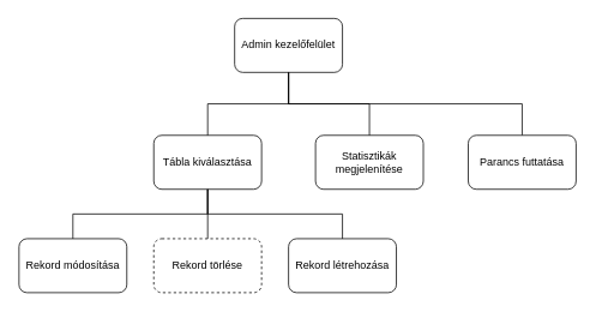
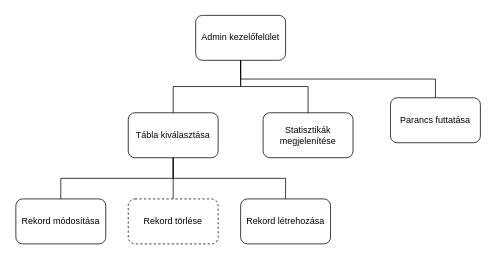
  <mxCell id="0" />
  <mxCell id="1" parent="0" />
  <mxCell id="2" style="edgeStyle=orthogonalEdgeStyle;rounded=0;orthogonalLoop=1;jettySize=auto;html=1;exitX=0.5;exitY=1;exitDx=0;exitDy=0;endArrow=none;endFill=0;" edge="1" parent="1" source="3" target="14"><mxGeometry relative="1" as="geometry" /></mxCell>
  <mxCell id="3" value="Admin kezelőfelület" style="rounded=1;whiteSpace=wrap;html=1;comic=0;strokeColor=default;" vertex="1" parent="1"><mxGeometry x="260" y="20" width="120" height="60" as="geometry" /></mxCell>
  <mxCell id="4" style="edgeStyle=orthogonalEdgeStyle;rounded=0;orthogonalLoop=1;jettySize=auto;html=1;exitX=0.5;exitY=1;exitDx=0;exitDy=0;endArrow=none;endFill=0;" edge="1" parent="1" source="5" target="9"><mxGeometry relative="1" as="geometry" /></mxCell>
  <mxCell id="5" value="Tábla kiválasztása" style="rounded=1;whiteSpace=wrap;html=1;comic=0;strokeColor=default;" vertex="1" parent="1"><mxGeometry x="170" y="150" width="120" height="60" as="geometry" /></mxCell>
  <mxCell id="6" value="Statisztikák megjelenítése" style="rounded=1;whiteSpace=wrap;html=1;comic=0;strokeColor=default;" vertex="1" parent="1"><mxGeometry x="350" y="150" width="120" height="60" as="geometry" /></mxCell>
  <mxCell id="7" value="" style="endArrow=none;html=1;rounded=0;entryX=0.5;entryY=1;entryDx=0;entryDy=0;exitX=0.5;exitY=0;exitDx=0;exitDy=0;edgeStyle=orthogonalEdgeStyle;" edge="1" parent="1" source="5" target="3"><mxGeometry width="50" height="50" relative="1" as="geometry"><mxPoint x="380" y="180" as="sourcePoint" /><mxPoint x="430" y="130" as="targetPoint" /></mxGeometry></mxCell>
  <mxCell id="8" value="" style="endArrow=none;html=1;rounded=0;entryX=0.5;entryY=1;entryDx=0;entryDy=0;exitX=0.5;exitY=0;exitDx=0;exitDy=0;edgeStyle=orthogonalEdgeStyle;" edge="1" parent="1" source="6" target="3"><mxGeometry width="50" height="50" relative="1" as="geometry"><mxPoint x="380" y="180" as="sourcePoint" /><mxPoint x="430" y="130" as="targetPoint" /></mxGeometry></mxCell>
  <mxCell id="9" value="Rekord módosítása" style="rounded=1;whiteSpace=wrap;html=1;comic=0;strokeColor=default;" vertex="1" parent="1"><mxGeometry x="20" y="265" width="120" height="60" as="geometry" /></mxCell>
  <mxCell id="10" style="edgeStyle=orthogonalEdgeStyle;rounded=0;orthogonalLoop=1;jettySize=auto;html=1;exitX=0.5;exitY=0;exitDx=0;exitDy=0;endArrow=none;endFill=0;" edge="1" parent="1" source="11"><mxGeometry relative="1" as="geometry"><mxPoint x="230" y="210" as="targetPoint" /></mxGeometry></mxCell>
  <mxCell id="11" value="Rekord törlése" style="rounded=1;whiteSpace=wrap;html=1;comic=0;strokeColor=default;dashed=1;" vertex="1" parent="1"><mxGeometry x="170" y="265" width="120" height="60" as="geometry" /></mxCell>
  <mxCell id="12" style="edgeStyle=orthogonalEdgeStyle;rounded=0;orthogonalLoop=1;jettySize=auto;html=1;exitX=0.5;exitY=0;exitDx=0;exitDy=0;entryX=0.5;entryY=1;entryDx=0;entryDy=0;endArrow=none;endFill=0;" edge="1" parent="1" source="13" target="5"><mxGeometry relative="1" as="geometry" /></mxCell>
  <mxCell id="13" value="Rekord létrehozása" style="rounded=1;whiteSpace=wrap;html=1;comic=0;strokeColor=default;" vertex="1" parent="1"><mxGeometry x="320" y="265" width="120" height="60" as="geometry" /></mxCell>
- <mxCell id="14" value="Parancs futtatása" style="rounded=1;whiteSpace=wrap;html=1;comic=0;strokeColor=default;" vertex="1" parent="1"><mxGeometry x="520" y="150" width="120" height="60" as="geometry" /></mxCell>
+ <mxCell id="14" value="Parancs futtatása" style="rounded=1;whiteSpace=wrap;html=1;comic=0;strokeColor=default;" vertex="1" parent="1"><mxGeometry x="520" y="130" width="120" height="60" as="geometry" /></mxCell>
